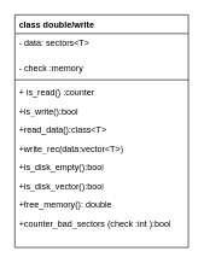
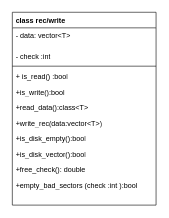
  <mxCell id="0" />
  <mxCell id="1" parent="0" />
- <mxCell id="2" value="class double/write" style="swimlane;html=1;fontStyle=1;align=left;verticalAlign=top;childLayout=stackLayout;horizontal=1;startSize=26;horizontalStack=0;resizeParent=1;resizeLast=0;collapsible=1;marginBottom=0;swimlaneFillColor=#ffffff;rounded=0;shadow=0;comic=0;labelBackgroundColor=none;strokeWidth=1;fillColor=none;fontFamily=Helvetica;fontSize=12;spacingLeft=4;spacingRight=4;fontColor=default;gradientColor=none;" parent="1" vertex="1"><mxGeometry x="20" y="20" width="240" height="322" as="geometry" /></mxCell>
- <mxCell id="3" value="- data: sectors&amp;lt;T&amp;gt;&lt;div&gt;&lt;br&gt;&lt;/div&gt;" style="text;html=1;strokeColor=none;fillColor=none;align=left;verticalAlign=top;spacingLeft=4;spacingRight=4;whiteSpace=wrap;overflow=hidden;rotatable=0;points=[[0,0.5],[1,0.5]];portConstraint=eastwest;fontFamily=Helvetica;fontSize=12;fontColor=default;" parent="2" vertex="1"><mxGeometry y="26" width="240" height="34" as="geometry" /></mxCell>
- <mxCell id="4" value="- check :memory&lt;div&gt;&lt;br&gt;&lt;/div&gt;" style="text;html=1;strokeColor=none;fillColor=none;align=left;verticalAlign=top;spacingLeft=4;spacingRight=4;whiteSpace=wrap;overflow=hidden;rotatable=0;points=[[0,0.5],[1,0.5]];portConstraint=eastwest;fontFamily=Helvetica;fontSize=12;fontColor=default;" vertex="1" parent="2"><mxGeometry y="60" width="240" height="26" as="geometry" /></mxCell>
+ <mxCell id="2" value="class rec/write" style="swimlane;html=1;fontStyle=1;align=left;verticalAlign=top;childLayout=stackLayout;horizontal=1;startSize=26;horizontalStack=0;resizeParent=1;resizeLast=0;collapsible=1;marginBottom=0;swimlaneFillColor=#ffffff;rounded=0;shadow=0;comic=0;labelBackgroundColor=none;strokeWidth=1;fillColor=none;fontFamily=Helvetica;fontSize=12;spacingLeft=4;spacingRight=4;fontColor=default;gradientColor=none;" parent="1" vertex="1"><mxGeometry x="20" y="20" width="240" height="322" as="geometry" /></mxCell>
+ <mxCell id="3" value="- data: vector&amp;lt;T&amp;gt;&lt;div&gt;&lt;br&gt;&lt;/div&gt;" style="text;html=1;strokeColor=none;fillColor=none;align=left;verticalAlign=top;spacingLeft=4;spacingRight=4;whiteSpace=wrap;overflow=hidden;rotatable=0;points=[[0,0.5],[1,0.5]];portConstraint=eastwest;fontFamily=Helvetica;fontSize=12;fontColor=default;" parent="2" vertex="1"><mxGeometry y="26" width="240" height="34" as="geometry" /></mxCell>
+ <mxCell id="4" value="- check :int&lt;div&gt;&lt;br&gt;&lt;/div&gt;" style="text;html=1;strokeColor=none;fillColor=none;align=left;verticalAlign=top;spacingLeft=4;spacingRight=4;whiteSpace=wrap;overflow=hidden;rotatable=0;points=[[0,0.5],[1,0.5]];portConstraint=eastwest;fontFamily=Helvetica;fontSize=12;fontColor=default;" vertex="1" parent="2"><mxGeometry y="60" width="240" height="26" as="geometry" /></mxCell>
  <mxCell id="5" value="" style="line;html=1;strokeWidth=1;fillColor=none;align=left;verticalAlign=top;spacingTop=-1;spacingLeft=4;spacingRight=4;rotatable=0;labelPosition=right;points=[];portConstraint=eastwest;fontFamily=Helvetica;fontSize=12;fontColor=default;gradientColor=none;" parent="2" vertex="1"><mxGeometry y="86" width="240" height="8" as="geometry" /></mxCell>
- <mxCell id="6" value="+ is_read() :counter&lt;div&gt;&lt;br&gt;&lt;/div&gt;" style="text;html=1;strokeColor=none;fillColor=none;align=left;verticalAlign=top;spacingLeft=4;spacingRight=4;whiteSpace=wrap;overflow=hidden;rotatable=0;points=[[0,0.5],[1,0.5]];portConstraint=eastwest;fontFamily=Helvetica;fontSize=12;fontColor=default;" parent="2" vertex="1"><mxGeometry y="94" width="240" height="26" as="geometry" /></mxCell>
+ <mxCell id="6" value="+ is_read() :bool&lt;div&gt;&lt;br&gt;&lt;/div&gt;" style="text;html=1;strokeColor=none;fillColor=none;align=left;verticalAlign=top;spacingLeft=4;spacingRight=4;whiteSpace=wrap;overflow=hidden;rotatable=0;points=[[0,0.5],[1,0.5]];portConstraint=eastwest;fontFamily=Helvetica;fontSize=12;fontColor=default;" parent="2" vertex="1"><mxGeometry y="94" width="240" height="26" as="geometry" /></mxCell>
  <mxCell id="7" value="+is_write():bool" style="text;html=1;strokeColor=none;fillColor=none;align=left;verticalAlign=top;spacingLeft=4;spacingRight=4;whiteSpace=wrap;overflow=hidden;rotatable=0;points=[[0,0.5],[1,0.5]];portConstraint=eastwest;fontFamily=Helvetica;fontSize=12;fontColor=default;" vertex="1" parent="2"><mxGeometry y="120" width="240" height="26" as="geometry" /></mxCell>
  <mxCell id="8" value="+read_data():class&amp;lt;T&amp;gt;" style="text;html=1;strokeColor=none;fillColor=none;align=left;verticalAlign=top;spacingLeft=4;spacingRight=4;whiteSpace=wrap;overflow=hidden;rotatable=0;points=[[0,0.5],[1,0.5]];portConstraint=eastwest;fontFamily=Helvetica;fontSize=12;fontColor=default;" vertex="1" parent="2"><mxGeometry y="146" width="240" height="26" as="geometry" /></mxCell>
  <mxCell id="9" value="+write_rec(data:vector&amp;lt;T&amp;gt;)" style="text;html=1;strokeColor=none;fillColor=none;align=left;verticalAlign=top;spacingLeft=4;spacingRight=4;whiteSpace=wrap;overflow=hidden;rotatable=0;points=[[0,0.5],[1,0.5]];portConstraint=eastwest;fontFamily=Helvetica;fontSize=12;fontColor=default;" vertex="1" parent="2"><mxGeometry y="172" width="240" height="26" as="geometry" /></mxCell>
  <mxCell id="10" value="+is_disk_empty():bool" style="text;html=1;strokeColor=none;fillColor=none;align=left;verticalAlign=top;spacingLeft=4;spacingRight=4;whiteSpace=wrap;overflow=hidden;rotatable=0;points=[[0,0.5],[1,0.5]];portConstraint=eastwest;fontFamily=Helvetica;fontSize=12;fontColor=default;" vertex="1" parent="2"><mxGeometry y="198" width="240" height="26" as="geometry" /></mxCell>
  <mxCell id="11" value="+is_disk_vector():bool" style="text;html=1;strokeColor=none;fillColor=none;align=left;verticalAlign=top;spacingLeft=4;spacingRight=4;whiteSpace=wrap;overflow=hidden;rotatable=0;points=[[0,0.5],[1,0.5]];portConstraint=eastwest;fontFamily=Helvetica;fontSize=12;fontColor=default;" vertex="1" parent="2"><mxGeometry y="224" width="240" height="26" as="geometry" /></mxCell>
- <mxCell id="12" value="+free_memory(): double" style="text;html=1;strokeColor=none;fillColor=none;align=left;verticalAlign=top;spacingLeft=4;spacingRight=4;whiteSpace=wrap;overflow=hidden;rotatable=0;points=[[0,0.5],[1,0.5]];portConstraint=eastwest;fontFamily=Helvetica;fontSize=12;fontColor=default;" vertex="1" parent="2"><mxGeometry y="250" width="240" height="26" as="geometry" /></mxCell>
- <mxCell id="13" value="+counter_bad_sectors (check :int ):bool" style="text;html=1;strokeColor=none;fillColor=none;align=left;verticalAlign=top;spacingLeft=4;spacingRight=4;whiteSpace=wrap;overflow=hidden;rotatable=0;points=[[0,0.5],[1,0.5]];portConstraint=eastwest;fontFamily=Helvetica;fontSize=12;fontColor=default;" vertex="1" parent="2"><mxGeometry y="276" width="240" height="26" as="geometry" /></mxCell>
+ <mxCell id="12" value="+free_check(): double" style="text;html=1;strokeColor=none;fillColor=none;align=left;verticalAlign=top;spacingLeft=4;spacingRight=4;whiteSpace=wrap;overflow=hidden;rotatable=0;points=[[0,0.5],[1,0.5]];portConstraint=eastwest;fontFamily=Helvetica;fontSize=12;fontColor=default;" vertex="1" parent="2"><mxGeometry y="250" width="240" height="26" as="geometry" /></mxCell>
+ <mxCell id="13" value="+empty_bad_sectors (check :int ):bool" style="text;html=1;strokeColor=none;fillColor=none;align=left;verticalAlign=top;spacingLeft=4;spacingRight=4;whiteSpace=wrap;overflow=hidden;rotatable=0;points=[[0,0.5],[1,0.5]];portConstraint=eastwest;fontFamily=Helvetica;fontSize=12;fontColor=default;" vertex="1" parent="2"><mxGeometry y="276" width="240" height="26" as="geometry" /></mxCell>
